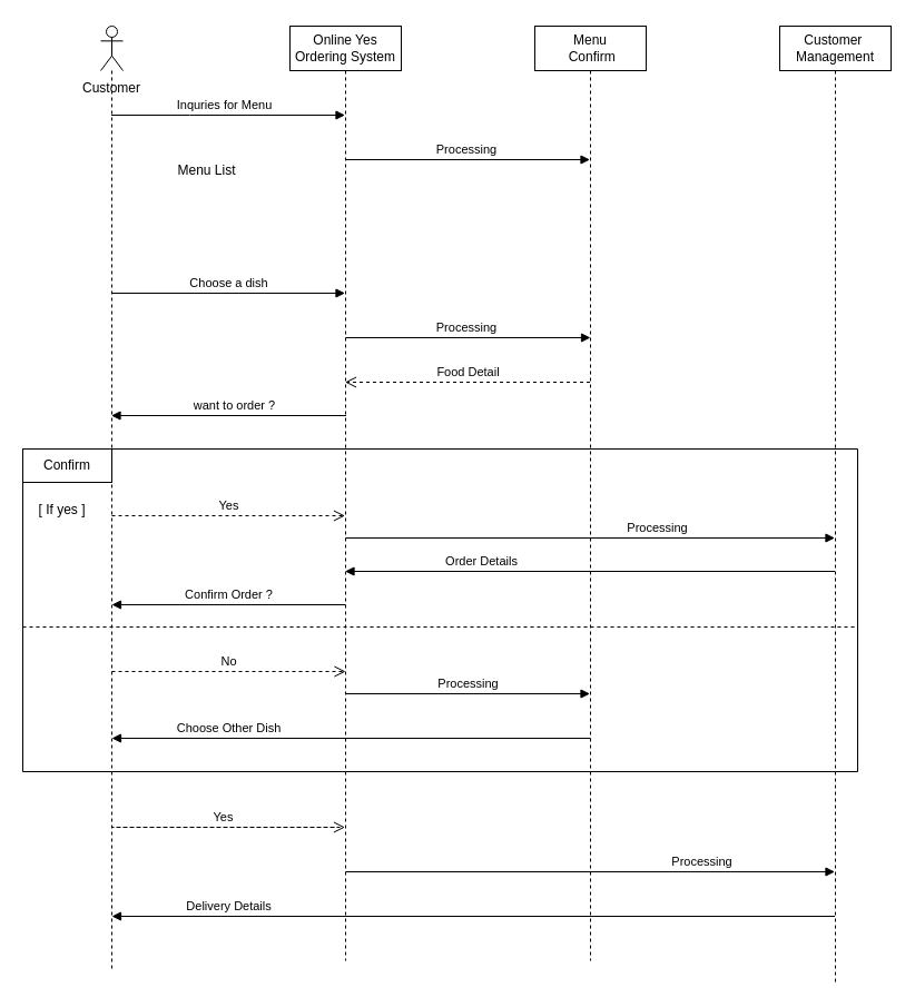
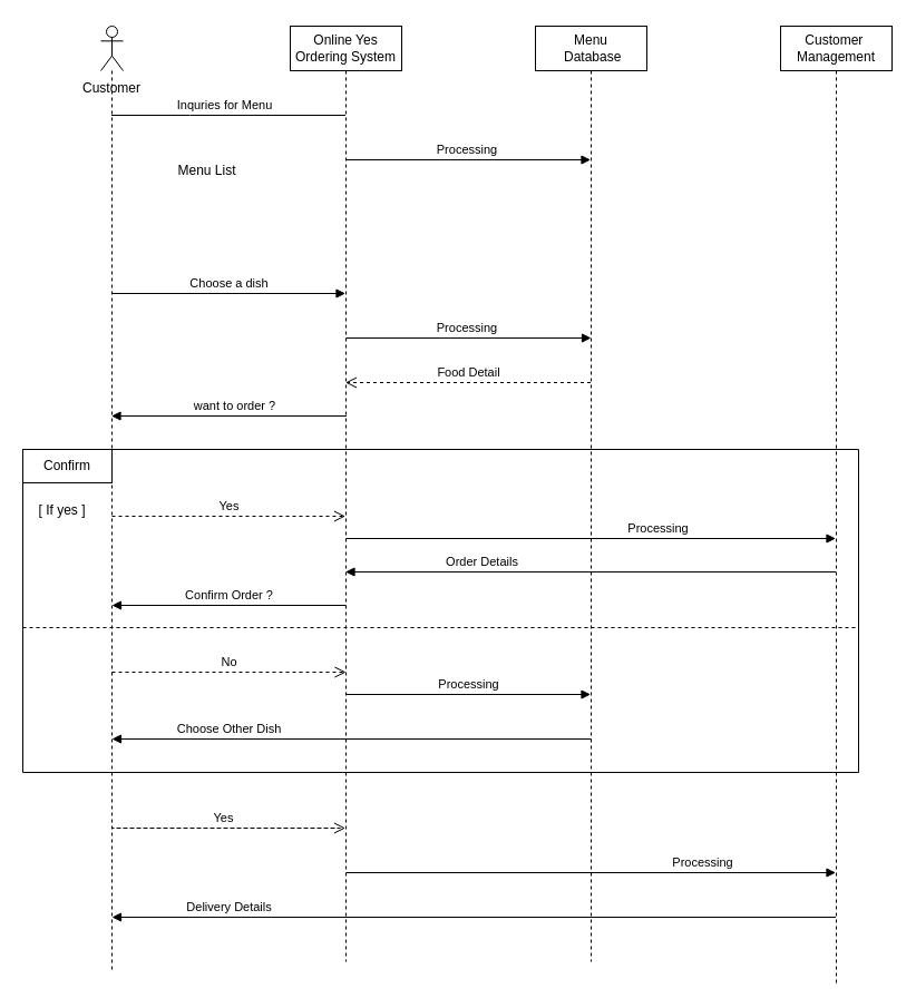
  <mxCell id="0" />
  <mxCell id="1" parent="0" />
  <mxCell id="2" value="Online Yes Ordering System" style="shape=umlLifeline;perimeter=lifelinePerimeter;whiteSpace=wrap;html=1;container=1;dropTarget=0;collapsible=0;recursiveResize=0;outlineConnect=0;portConstraint=eastwest;newEdgeStyle={&quot;curved&quot;:0,&quot;rounded&quot;:0};" vertex="1" parent="1"><mxGeometry x="260" y="20" width="100" height="840" as="geometry" /></mxCell>
  <mxCell id="3" value="&lt;div&gt;&lt;br&gt;&lt;/div&gt;&lt;div&gt;&lt;br&gt;&lt;/div&gt;&lt;div&gt;&lt;br&gt;&lt;/div&gt;&lt;div&gt;&lt;br&gt;&lt;/div&gt;&lt;div&gt;&lt;br&gt;&lt;/div&gt;&lt;div&gt;Customer&lt;/div&gt;" style="shape=umlLifeline;perimeter=lifelinePerimeter;whiteSpace=wrap;html=1;container=1;dropTarget=0;collapsible=0;recursiveResize=0;outlineConnect=0;portConstraint=eastwest;newEdgeStyle={&quot;curved&quot;:0,&quot;rounded&quot;:0};participant=umlActor;" vertex="1" parent="1"><mxGeometry x="90" y="20" width="20" height="850" as="geometry" /></mxCell>
- <mxCell id="4" value="Menu&lt;div&gt;&amp;nbsp;Confirm&lt;/div&gt;" style="shape=umlLifeline;perimeter=lifelinePerimeter;whiteSpace=wrap;html=1;container=1;dropTarget=0;collapsible=0;recursiveResize=0;outlineConnect=0;portConstraint=eastwest;newEdgeStyle={&quot;curved&quot;:0,&quot;rounded&quot;:0};" vertex="1" parent="1"><mxGeometry x="480" y="20" width="100" height="840" as="geometry" /></mxCell>
+ <mxCell id="4" value="Menu&lt;div&gt;&amp;nbsp;Database&lt;/div&gt;" style="shape=umlLifeline;perimeter=lifelinePerimeter;whiteSpace=wrap;html=1;container=1;dropTarget=0;collapsible=0;recursiveResize=0;outlineConnect=0;portConstraint=eastwest;newEdgeStyle={&quot;curved&quot;:0,&quot;rounded&quot;:0};" vertex="1" parent="1"><mxGeometry x="480" y="20" width="100" height="840" as="geometry" /></mxCell>
  <mxCell id="5" value="Customer&amp;nbsp;&lt;div&gt;Management&lt;/div&gt;" style="shape=umlLifeline;perimeter=lifelinePerimeter;whiteSpace=wrap;html=1;container=1;dropTarget=0;collapsible=0;recursiveResize=0;outlineConnect=0;portConstraint=eastwest;newEdgeStyle={&quot;curved&quot;:0,&quot;rounded&quot;:0};" vertex="1" parent="1"><mxGeometry x="700" y="20" width="100" height="860" as="geometry" /></mxCell>
  <mxCell id="6" value="Menu List" style="text;html=1;align=center;verticalAlign=middle;resizable=0;points=[];autosize=1;strokeColor=none;fillColor=none;" vertex="1" parent="1"><mxGeometry x="145" y="135" width="80" height="30" as="geometry" /></mxCell>
- <mxCell id="7" value="Inquries for Menu" style="html=1;verticalAlign=bottom;endArrow=block;curved=0;rounded=0;" edge="1" parent="1" source="3" target="2"><mxGeometry x="-0.043" width="80" relative="1" as="geometry"><mxPoint x="290" y="240" as="sourcePoint" /><mxPoint x="370" y="240" as="targetPoint" /><Array as="points"><mxPoint x="170" y="100" /></Array><mxPoint x="1" as="offset" /></mxGeometry></mxCell>
+ <mxCell id="7" value="Inquries for Menu" style="html=1;verticalAlign=bottom;endArrow=none;curved=0;rounded=0;" edge="1" parent="1" source="3" target="2"><mxGeometry x="-0.043" width="80" relative="1" as="geometry"><mxPoint x="290" y="240" as="sourcePoint" /><mxPoint x="370" y="240" as="targetPoint" /><Array as="points"><mxPoint x="170" y="100" /></Array><mxPoint x="1" as="offset" /></mxGeometry></mxCell>
  <mxCell id="8" value="Processing&amp;nbsp;" style="html=1;verticalAlign=bottom;endArrow=block;curved=0;rounded=0;" edge="1" parent="1" target="4"><mxGeometry width="80" relative="1" as="geometry"><mxPoint x="310" y="140" as="sourcePoint" /><mxPoint x="390" y="140" as="targetPoint" /></mxGeometry></mxCell>
  <mxCell id="9" value="Choose a dish" style="html=1;verticalAlign=bottom;endArrow=block;curved=0;rounded=0;" edge="1" parent="1" target="2"><mxGeometry width="80" relative="1" as="geometry"><mxPoint x="100" y="260" as="sourcePoint" /><mxPoint x="180" y="260" as="targetPoint" /></mxGeometry></mxCell>
  <mxCell id="10" value="Processing&amp;nbsp;" style="html=1;verticalAlign=bottom;endArrow=block;curved=0;rounded=0;" edge="1" parent="1"><mxGeometry width="80" relative="1" as="geometry"><mxPoint x="310" y="300" as="sourcePoint" /><mxPoint x="530" y="300" as="targetPoint" /></mxGeometry></mxCell>
  <mxCell id="11" value="want to order ?" style="html=1;verticalAlign=bottom;endArrow=block;curved=0;rounded=0;" edge="1" parent="1"><mxGeometry x="-0.047" width="80" relative="1" as="geometry"><mxPoint x="310.5" y="370" as="sourcePoint" /><mxPoint x="99.5" y="370" as="targetPoint" /><mxPoint as="offset" /></mxGeometry></mxCell>
  <mxCell id="12" value="Food Detail" style="html=1;verticalAlign=bottom;endArrow=open;dashed=1;endSize=8;curved=0;rounded=0;" edge="1" parent="1"><mxGeometry relative="1" as="geometry"><mxPoint x="529.5" y="340" as="sourcePoint" /><mxPoint x="309.5" y="340" as="targetPoint" /></mxGeometry></mxCell>
  <mxCell id="13" value="" style="endArrow=none;html=1;edgeStyle=orthogonalEdgeStyle;rounded=0;" edge="1" parent="1"><mxGeometry relative="1" as="geometry"><mxPoint x="20" y="410" as="sourcePoint" /><mxPoint x="20" y="410" as="targetPoint" /><Array as="points"><mxPoint x="20" y="400" /><mxPoint x="770" y="400" /><mxPoint x="770" y="690" /><mxPoint x="20" y="690" /></Array></mxGeometry></mxCell>
  <mxCell id="14" value="Confirm" style="html=1;whiteSpace=wrap;" vertex="1" parent="1"><mxGeometry x="20" y="400" width="80" height="30" as="geometry" /></mxCell>
  <mxCell id="15" value="[ If yes ]" style="text;html=1;align=center;verticalAlign=middle;resizable=0;points=[];autosize=1;strokeColor=none;fillColor=none;" vertex="1" parent="1"><mxGeometry x="20" y="440" width="70" height="30" as="geometry" /></mxCell>
  <mxCell id="16" value="" style="endArrow=none;dashed=1;html=1;rounded=0;" edge="1" parent="1"><mxGeometry width="50" height="50" relative="1" as="geometry"><mxPoint x="20" y="560" as="sourcePoint" /><mxPoint x="770" y="560" as="targetPoint" /></mxGeometry></mxCell>
  <mxCell id="17" value="Yes" style="html=1;verticalAlign=bottom;endArrow=open;dashed=1;endSize=8;curved=0;rounded=0;" edge="1" parent="1" target="2"><mxGeometry relative="1" as="geometry"><mxPoint x="100" y="460" as="sourcePoint" /><mxPoint x="229.5" y="460" as="targetPoint" /></mxGeometry></mxCell>
  <mxCell id="18" value="Processing" style="html=1;verticalAlign=bottom;endArrow=block;curved=0;rounded=0;" edge="1" parent="1" target="5"><mxGeometry x="0.274" width="80" relative="1" as="geometry"><mxPoint x="310" y="480" as="sourcePoint" /><mxPoint x="390" y="480" as="targetPoint" /><mxPoint as="offset" /></mxGeometry></mxCell>
  <mxCell id="19" value="Order Details" style="html=1;verticalAlign=bottom;endArrow=block;curved=0;rounded=0;" edge="1" parent="1"><mxGeometry x="0.452" width="80" relative="1" as="geometry"><mxPoint x="749.5" y="510" as="sourcePoint" /><mxPoint x="309.5" y="510" as="targetPoint" /><mxPoint x="1" as="offset" /></mxGeometry></mxCell>
  <mxCell id="20" value="Confirm Order ?" style="html=1;verticalAlign=bottom;endArrow=block;curved=0;rounded=0;" edge="1" parent="1"><mxGeometry width="80" relative="1" as="geometry"><mxPoint x="310" y="540" as="sourcePoint" /><mxPoint x="100" y="540" as="targetPoint" /></mxGeometry></mxCell>
  <mxCell id="21" value="No" style="html=1;verticalAlign=bottom;endArrow=open;dashed=1;endSize=8;curved=0;rounded=0;" edge="1" parent="1"><mxGeometry relative="1" as="geometry"><mxPoint x="100" y="600" as="sourcePoint" /><mxPoint x="310" y="600" as="targetPoint" /></mxGeometry></mxCell>
  <mxCell id="22" value="Processing" style="html=1;verticalAlign=bottom;endArrow=block;curved=0;rounded=0;" edge="1" parent="1" target="4"><mxGeometry width="80" relative="1" as="geometry"><mxPoint x="310" y="620" as="sourcePoint" /><mxPoint x="390" y="620" as="targetPoint" /></mxGeometry></mxCell>
  <mxCell id="23" value="Choose Other Dish" style="html=1;verticalAlign=bottom;endArrow=block;curved=0;rounded=0;" edge="1" parent="1"><mxGeometry x="0.512" width="80" relative="1" as="geometry"><mxPoint x="530" y="660" as="sourcePoint" /><mxPoint x="100" y="660" as="targetPoint" /><mxPoint as="offset" /></mxGeometry></mxCell>
  <mxCell id="24" value="Yes" style="html=1;verticalAlign=bottom;endArrow=open;dashed=1;endSize=8;curved=0;rounded=0;" edge="1" parent="1" target="2"><mxGeometry x="0.465" relative="1" as="geometry"><mxPoint x="300" y="740" as="sourcePoint" /><mxPoint x="300" y="740" as="targetPoint" /><Array as="points"><mxPoint x="100" y="740" /></Array><mxPoint as="offset" /></mxGeometry></mxCell>
  <mxCell id="25" value="Processing" style="html=1;verticalAlign=bottom;endArrow=block;curved=0;rounded=0;" edge="1" parent="1" target="5"><mxGeometry x="0.456" width="80" relative="1" as="geometry"><mxPoint x="310" y="780" as="sourcePoint" /><mxPoint x="390" y="780" as="targetPoint" /><mxPoint as="offset" /></mxGeometry></mxCell>
  <mxCell id="26" value="&amp;nbsp; Delivery Details" style="html=1;verticalAlign=bottom;endArrow=block;curved=0;rounded=0;" edge="1" parent="1" source="5"><mxGeometry x="0.692" width="80" relative="1" as="geometry"><mxPoint x="670" y="820" as="sourcePoint" /><mxPoint x="100" y="820" as="targetPoint" /><mxPoint x="1" as="offset" /></mxGeometry></mxCell>
